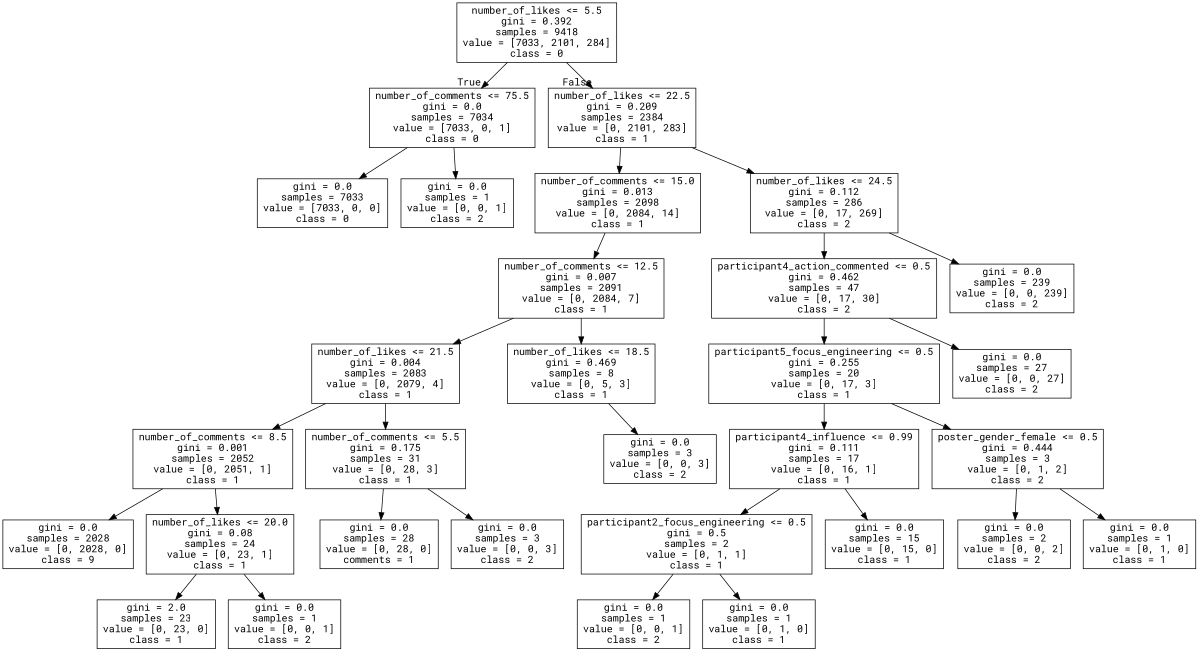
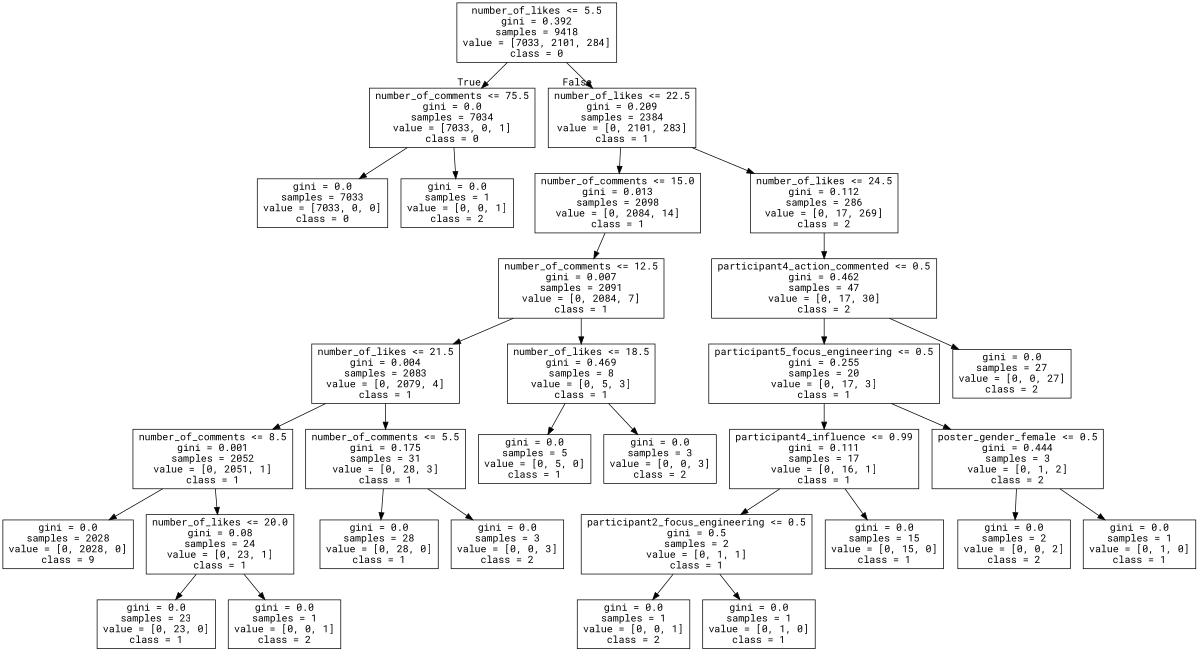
  digraph {
    fontname="Roboto Mono"
    node [fontname="Roboto Mono" shape=box]
    edge [fontname="Roboto Mono"]
    n1 [label="number_of_likes <= 5.5\ngini = 0.392\nsamples = 9418\nvalue = [7033, 2101, 284]\nclass = 0"]
    n2 [label="number_of_comments <= 75.5\ngini = 0.0\nsamples = 7034\nvalue = [7033, 0, 1]\nclass = 0"]
    n3 [label="number_of_likes <= 22.5\ngini = 0.209\nsamples = 2384\nvalue = [0, 2101, 283]\nclass = 1"]
    n4 [label="gini = 0.0\nsamples = 7033\nvalue = [7033, 0, 0]\nclass = 0"]
    n5 [label="gini = 0.0\nsamples = 1\nvalue = [0, 0, 1]\nclass = 2"]
    n6 [label="number_of_comments <= 15.0\ngini = 0.013\nsamples = 2098\nvalue = [0, 2084, 14]\nclass = 1"]
    n7 [label="number_of_likes <= 24.5\ngini = 0.112\nsamples = 286\nvalue = [0, 17, 269]\nclass = 2"]
    n8 [label="number_of_comments <= 12.5\ngini = 0.007\nsamples = 2091\nvalue = [0, 2084, 7]\nclass = 1"]
    n9 [label="participant4_action_commented <= 0.5\ngini = 0.462\nsamples = 47\nvalue = [0, 17, 30]\nclass = 2"]
-   n10 [label="gini = 0.0\nsamples = 239\nvalue = [0, 0, 239]\nclass = 2"]
    n11 [label="number_of_likes <= 21.5\ngini = 0.004\nsamples = 2083\nvalue = [0, 2079, 4]\nclass = 1"]
    n12 [label="number_of_likes <= 18.5\ngini = 0.469\nsamples = 8\nvalue = [0, 5, 3]\nclass = 1"]
    n13 [label="number_of_comments <= 8.5\ngini = 0.001\nsamples = 2052\nvalue = [0, 2051, 1]\nclass = 1"]
    n14 [label="number_of_comments <= 5.5\ngini = 0.175\nsamples = 31\nvalue = [0, 28, 3]\nclass = 1"]
+   n15 [label="gini = 0.0\nsamples = 5\nvalue = [0, 5, 0]\nclass = 1"]
    n16 [label="gini = 0.0\nsamples = 3\nvalue = [0, 0, 3]\nclass = 2"]
    n17 [label="gini = 0.0\nsamples = 2028\nvalue = [0, 2028, 0]\nclass = 9"]
    n18 [label="number_of_likes <= 20.0\ngini = 0.08\nsamples = 24\nvalue = [0, 23, 1]\nclass = 1"]
-   n19 [label="gini = 0.0\nsamples = 28\nvalue = [0, 28, 0]\ncomments = 1"]
+   n19 [label="gini = 0.0\nsamples = 28\nvalue = [0, 28, 0]\nclass = 1"]
    n20 [label="gini = 0.0\nsamples = 3\nvalue = [0, 0, 3]\nclass = 2"]
-   n21 [label="gini = 2.0\nsamples = 23\nvalue = [0, 23, 0]\nclass = 1"]
+   n21 [label="gini = 0.0\nsamples = 23\nvalue = [0, 23, 0]\nclass = 1"]
    n22 [label="gini = 0.0\nsamples = 1\nvalue = [0, 0, 1]\nclass = 2"]
    n23 [label="participant5_focus_engineering <= 0.5\ngini = 0.255\nsamples = 20\nvalue = [0, 17, 3]\nclass = 1"]
    n24 [label="gini = 0.0\nsamples = 27\nvalue = [0, 0, 27]\nclass = 2"]
    n25 [label="participant4_influence <= 0.99\ngini = 0.111\nsamples = 17\nvalue = [0, 16, 1]\nclass = 1"]
    n26 [label="poster_gender_female <= 0.5\ngini = 0.444\nsamples = 3\nvalue = [0, 1, 2]\nclass = 2"]
    n27 [label="participant2_focus_engineering <= 0.5\ngini = 0.5\nsamples = 2\nvalue = [0, 1, 1]\nclass = 1"]
    n28 [label="gini = 0.0\nsamples = 15\nvalue = [0, 15, 0]\nclass = 1"]
    n29 [label="gini = 0.0\nsamples = 2\nvalue = [0, 0, 2]\nclass = 2"]
    n30 [label="gini = 0.0\nsamples = 1\nvalue = [0, 1, 0]\nclass = 1"]
    n31 [label="gini = 0.0\nsamples = 1\nvalue = [0, 0, 1]\nclass = 2"]
    n32 [label="gini = 0.0\nsamples = 1\nvalue = [0, 1, 0]\nclass = 1"]
    n1 -> n2 [headlabel=True labelangle=45 labeldistance=2.5]
    n1 -> n3 [headlabel=False labelangle=-45 labeldistance=2.5]
    n2 -> n4
    n2 -> n5
    n3 -> n6
    n3 -> n7
    n6 -> n8
    n7 -> n9
-   n7 -> n10
    n8 -> n11
    n8 -> n12
    n9 -> n23
    n9 -> n24
    n11 -> n13
    n11 -> n14
+   n12 -> n15
    n12 -> n16
    n13 -> n17
    n13 -> n18
    n14 -> n19
    n14 -> n20
    n18 -> n21
    n18 -> n22
    n23 -> n25
    n23 -> n26
    n25 -> n27
    n25 -> n28
    n26 -> n29
    n26 -> n30
    n27 -> n31
    n27 -> n32
  }
